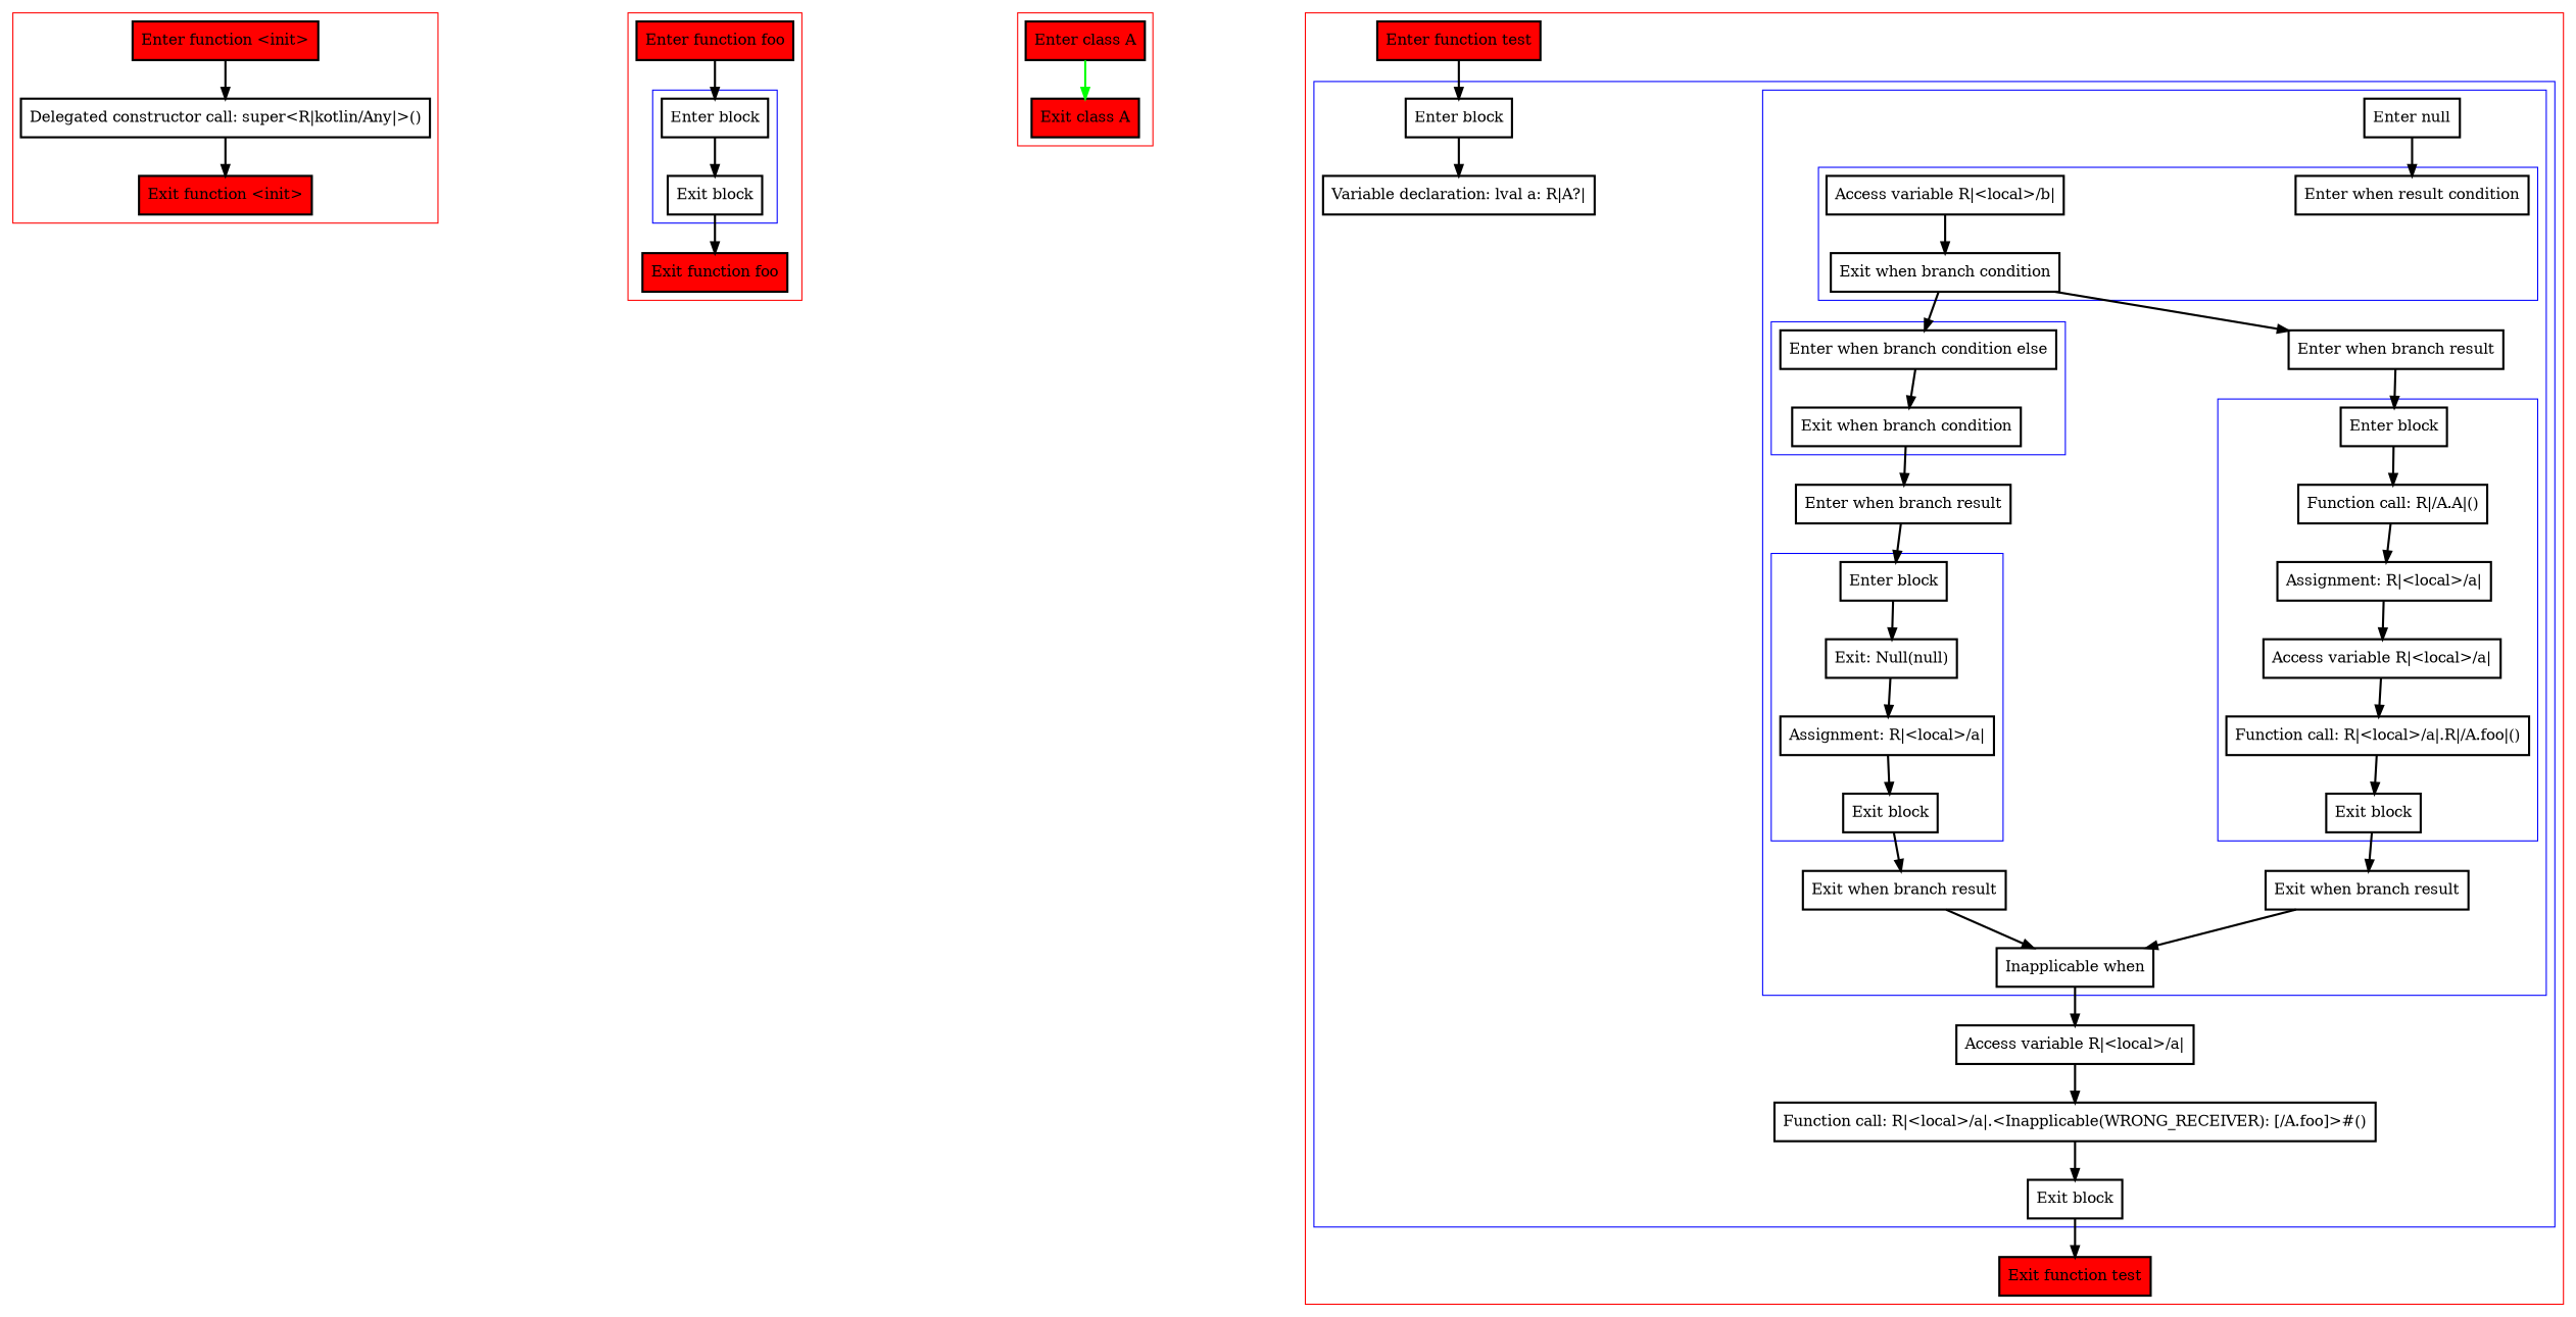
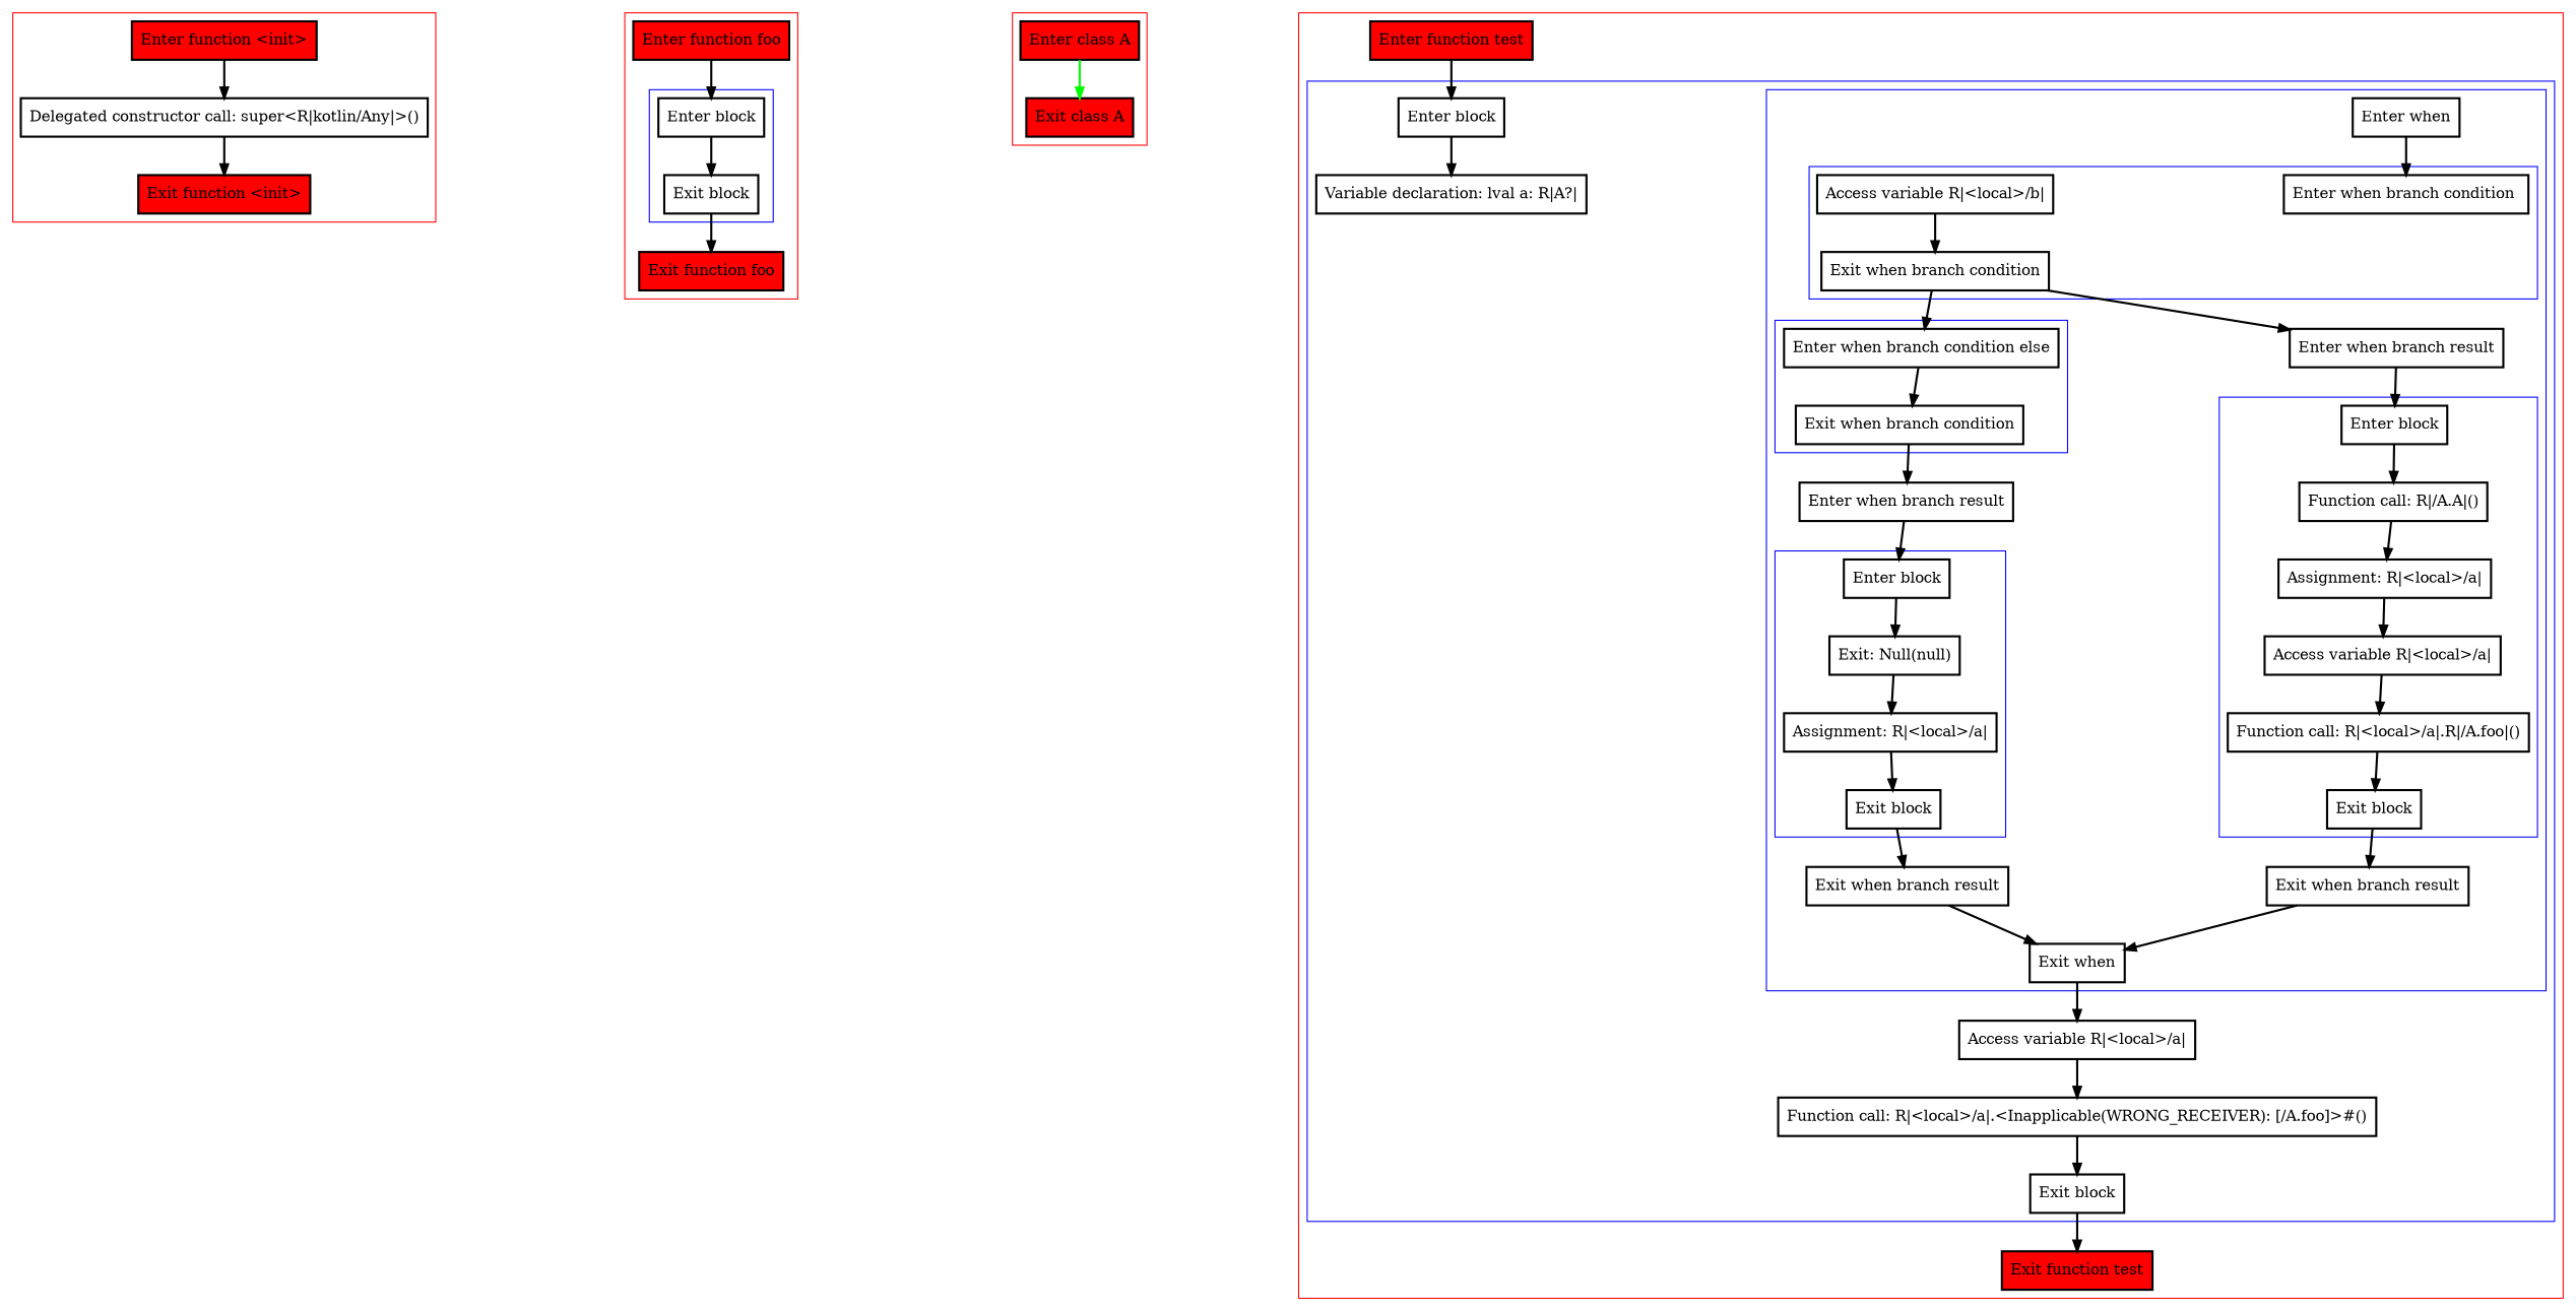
  digraph {
    nodesep=3
    node [penwidth=2 shape=box]
    edge [penwidth=2]
    n1 [fillcolor=red label="Enter function <init>" style=filled]
    n2 [label="Delegated constructor call: super<R|kotlin/Any|>()"]
    n3 [fillcolor=red label="Exit function <init>" style=filled]
    n4 [label="Enter block"]
    n5 [label="Exit block"]
    n6 [fillcolor=red label="Enter function foo" style=filled]
    n7 [fillcolor=red label="Exit function foo" style=filled]
    n8 [fillcolor=red label="Enter class A" style=filled]
    n9 [fillcolor=red label="Exit class A" style=filled]
-   n10 [label="Enter when result condition"]
+   n10 [label="Enter when branch condition "]
    n11 [label="Access variable R|<local>/b|"]
    n12 [label="Exit when branch condition"]
    n13 [label="Enter when branch condition else"]
    n14 [label="Exit when branch condition"]
    n15 [label="Enter block"]
    n16 [label="Exit: Null(null)"]
    n17 [label="Assignment: R|<local>/a|"]
    n18 [label="Exit block"]
    n19 [label="Enter block"]
    n20 [label="Function call: R|/A.A|()"]
    n21 [label="Assignment: R|<local>/a|"]
    n22 [label="Access variable R|<local>/a|"]
    n23 [label="Function call: R|<local>/a|.R|/A.foo|()"]
    n24 [label="Exit block"]
-   n25 [label="Enter null"]
+   n25 [label="Enter when"]
    n26 [label="Enter when branch result"]
    n27 [label="Exit when branch result"]
    n28 [label="Enter when branch result"]
    n29 [label="Exit when branch result"]
-   n30 [label="Inapplicable when"]
+   n30 [label="Exit when"]
    n31 [label="Enter block"]
    n32 [label="Variable declaration: lval a: R|A?|"]
    n33 [label="Access variable R|<local>/a|"]
    n34 [label="Function call: R|<local>/a|.<Inapplicable(WRONG_RECEIVER): [/A.foo]>#()"]
    n35 [label="Exit block"]
    n36 [fillcolor=red label="Enter function test" style=filled]
    n37 [fillcolor=red label="Exit function test" style=filled]
    subgraph cluster_1 {
      color=red
      n1
      n2
      n3
    }
    subgraph cluster_2 {
      color=red
      n6
      n7
      subgraph cluster_3 {
        color=blue
        n4
        n5
      }
    }
    subgraph cluster_4 {
      color=red
      n8
      n9
    }
    subgraph cluster_5 {
      color=red
      n36
      n37
      subgraph cluster_6 {
        color=blue
        n31
        n32
        n33
        n34
        n35
        subgraph cluster_7 {
          color=blue
          n25
          n26
          n27
          n28
          n29
          n30
          subgraph cluster_8 {
            color=blue
            n10
            n11
            n12
          }
          subgraph cluster_9 {
            color=blue
            n13
            n14
          }
          subgraph cluster_10 {
            color=blue
            n15
            n16
            n17
            n18
          }
          subgraph cluster_11 {
            color=blue
            n19
            n20
            n21
            n22
            n23
            n24
          }
        }
      }
    }
    n1 -> n2
    n2 -> n3
    n4 -> n5
    n5 -> n7
    n6 -> n4
    n8 -> n9 [color=green]
    n11 -> n12
    n12 -> n13
    n12 -> n28
    n13 -> n14
    n14 -> n26
    n15 -> n16
    n16 -> n17
    n17 -> n18
    n18 -> n27
    n19 -> n20
    n20 -> n21
    n21 -> n22
    n22 -> n23
    n23 -> n24
    n24 -> n29
    n25 -> n10
    n26 -> n15
    n27 -> n30
    n28 -> n19
    n29 -> n30
    n30 -> n33
    n31 -> n32
    n33 -> n34
    n34 -> n35
    n35 -> n37
    n36 -> n31
  }
